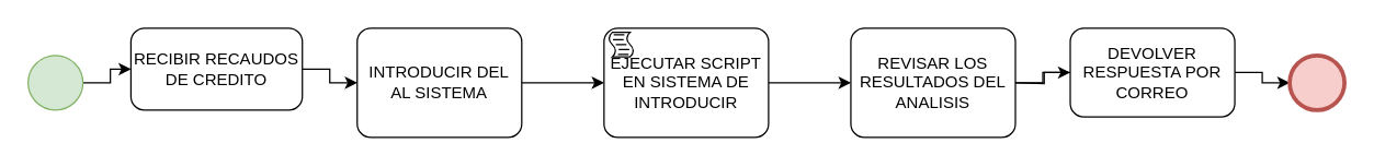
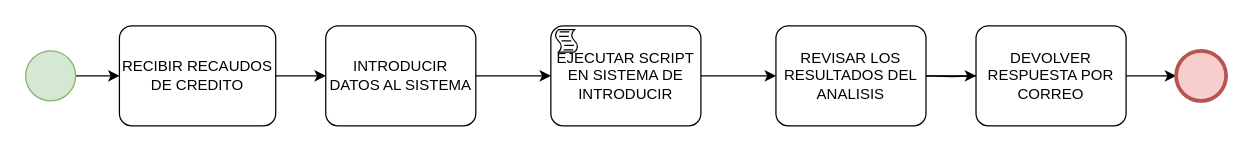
  <mxCell id="0" />
  <mxCell id="1" parent="0" />
  <mxCell id="2" value="" style="edgeStyle=orthogonalEdgeStyle;rounded=0;orthogonalLoop=1;jettySize=auto;html=1;" edge="1" parent="1" source="3" target="5"><mxGeometry relative="1" as="geometry" /></mxCell>
  <mxCell id="3" value="" style="points=[[0.145,0.145,0],[0.5,0,0],[0.855,0.145,0],[1,0.5,0],[0.855,0.855,0],[0.5,1,0],[0.145,0.855,0],[0,0.5,0]];shape=mxgraph.bpmn.event;html=1;verticalLabelPosition=bottom;labelBackgroundColor=#ffffff;verticalAlign=top;align=center;perimeter=ellipsePerimeter;outlineConnect=0;aspect=fixed;outline=standard;symbol=general;fillColor=#d5e8d4;strokeColor=#82b366;" vertex="1" parent="1"><mxGeometry x="20" y="40" width="40" height="40" as="geometry" /></mxCell>
  <mxCell id="4" value="" style="edgeStyle=orthogonalEdgeStyle;rounded=0;orthogonalLoop=1;jettySize=auto;html=1;" edge="1" parent="1" source="5" target="7"><mxGeometry relative="1" as="geometry" /></mxCell>
- <mxCell id="5" value="RECIBIR RECAUDOS DE CREDITO" style="points=[[0.25,0,0],[0.5,0,0],[0.75,0,0],[1,0.25,0],[1,0.5,0],[1,0.75,0],[0.75,1,0],[0.5,1,0],[0.25,1,0],[0,0.75,0],[0,0.5,0],[0,0.25,0]];shape=mxgraph.bpmn.task;whiteSpace=wrap;rectStyle=rounded;size=10;taskMarker=abstract;" vertex="1" parent="1"><mxGeometry x="95" y="20" width="125" height="60" as="geometry" /></mxCell>
+ <mxCell id="5" value="RECIBIR RECAUDOS DE CREDITO" style="points=[[0.25,0,0],[0.5,0,0],[0.75,0,0],[1,0.25,0],[1,0.5,0],[1,0.75,0],[0.75,1,0],[0.5,1,0],[0.25,1,0],[0,0.75,0],[0,0.5,0],[0,0.25,0]];shape=mxgraph.bpmn.task;whiteSpace=wrap;rectStyle=rounded;size=10;taskMarker=abstract;" vertex="1" parent="1"><mxGeometry x="95" y="20" width="125" height="80" as="geometry" /></mxCell>
  <mxCell id="6" value="" style="edgeStyle=orthogonalEdgeStyle;rounded=0;orthogonalLoop=1;jettySize=auto;html=1;" edge="1" parent="1" source="7"><mxGeometry relative="1" as="geometry"><mxPoint x="440" y="60" as="targetPoint" /></mxGeometry></mxCell>
- <mxCell id="7" value="INTRODUCIR DEL AL SISTEMA" style="points=[[0.25,0,0],[0.5,0,0],[0.75,0,0],[1,0.25,0],[1,0.5,0],[1,0.75,0],[0.75,1,0],[0.5,1,0],[0.25,1,0],[0,0.75,0],[0,0.5,0],[0,0.25,0]];shape=mxgraph.bpmn.task;whiteSpace=wrap;rectStyle=rounded;size=10;taskMarker=abstract;" vertex="1" parent="1"><mxGeometry x="260" y="20" width="120" height="80" as="geometry" /></mxCell>
+ <mxCell id="7" value="INTRODUCIR DATOS AL SISTEMA" style="points=[[0.25,0,0],[0.5,0,0],[0.75,0,0],[1,0.25,0],[1,0.5,0],[1,0.75,0],[0.75,1,0],[0.5,1,0],[0.25,1,0],[0,0.75,0],[0,0.5,0],[0,0.25,0]];shape=mxgraph.bpmn.task;whiteSpace=wrap;rectStyle=rounded;size=10;taskMarker=abstract;" vertex="1" parent="1"><mxGeometry x="260" y="20" width="120" height="80" as="geometry" /></mxCell>
  <mxCell id="8" value="" style="edgeStyle=orthogonalEdgeStyle;rounded=0;orthogonalLoop=1;jettySize=auto;html=1;startArrow=none;" edge="1" parent="1" source="12" target="9"><mxGeometry relative="1" as="geometry"><mxPoint x="740" y="60" as="sourcePoint" /></mxGeometry></mxCell>
  <mxCell id="9" value="" style="points=[[0.145,0.145,0],[0.5,0,0],[0.855,0.145,0],[1,0.5,0],[0.855,0.855,0],[0.5,1,0],[0.145,0.855,0],[0,0.5,0]];shape=mxgraph.bpmn.event;html=1;verticalLabelPosition=bottom;labelBackgroundColor=#ffffff;verticalAlign=top;align=center;perimeter=ellipsePerimeter;outlineConnect=0;aspect=fixed;outline=end;symbol=terminate2;fillColor=#f8cecc;strokeColor=#b85450;" vertex="1" parent="1"><mxGeometry x="940" y="40" width="40" height="40" as="geometry" /></mxCell>
  <mxCell id="10" value="" style="edgeStyle=orthogonalEdgeStyle;rounded=0;orthogonalLoop=1;jettySize=auto;html=1;" edge="1" parent="1"><mxGeometry relative="1" as="geometry"><mxPoint x="560" y="60" as="sourcePoint" /><mxPoint x="620" y="60" as="targetPoint" /></mxGeometry></mxCell>
  <mxCell id="11" value="EJECUTAR SCRIPT EN SISTEMA DE INTRODUCIR" style="points=[[0.25,0,0],[0.5,0,0],[0.75,0,0],[1,0.25,0],[1,0.5,0],[1,0.75,0],[0.75,1,0],[0.5,1,0],[0.25,1,0],[0,0.75,0],[0,0.5,0],[0,0.25,0]];shape=mxgraph.bpmn.task;whiteSpace=wrap;rectStyle=rounded;size=10;taskMarker=script;" vertex="1" parent="1"><mxGeometry x="440" y="20" width="120" height="80" as="geometry" /></mxCell>
- <mxCell id="12" value="DEVOLVER RESPUESTA POR CORREO" style="points=[[0.25,0,0],[0.5,0,0],[0.75,0,0],[1,0.25,0],[1,0.5,0],[1,0.75,0],[0.75,1,0],[0.5,1,0],[0.25,1,0],[0,0.75,0],[0,0.5,0],[0,0.25,0]];shape=mxgraph.bpmn.task;whiteSpace=wrap;rectStyle=rounded;size=10;taskMarker=abstract;" vertex="1" parent="1"><mxGeometry x="780" y="20" width="120" height="65" as="geometry" /></mxCell>
+ <mxCell id="12" value="DEVOLVER RESPUESTA POR CORREO" style="points=[[0.25,0,0],[0.5,0,0],[0.75,0,0],[1,0.25,0],[1,0.5,0],[1,0.75,0],[0.75,1,0],[0.5,1,0],[0.25,1,0],[0,0.75,0],[0,0.5,0],[0,0.25,0]];shape=mxgraph.bpmn.task;whiteSpace=wrap;rectStyle=rounded;size=10;taskMarker=abstract;" vertex="1" parent="1"><mxGeometry x="780" y="20" width="120" height="80" as="geometry" /></mxCell>
  <mxCell id="13" value="" style="edgeStyle=orthogonalEdgeStyle;rounded=0;orthogonalLoop=1;jettySize=auto;html=1;endArrow=none;" edge="1" parent="1" target="12"><mxGeometry relative="1" as="geometry"><mxPoint x="740" y="60" as="sourcePoint" /><mxPoint x="940" y="60" as="targetPoint" /></mxGeometry></mxCell>
  <mxCell id="14" value="" style="edgeStyle=orthogonalEdgeStyle;rounded=0;orthogonalLoop=1;jettySize=auto;html=1;" edge="1" parent="1" source="15" target="12"><mxGeometry relative="1" as="geometry" /></mxCell>
  <mxCell id="15" value="REVISAR LOS RESULTADOS DEL ANALISIS" style="points=[[0.25,0,0],[0.5,0,0],[0.75,0,0],[1,0.25,0],[1,0.5,0],[1,0.75,0],[0.75,1,0],[0.5,1,0],[0.25,1,0],[0,0.75,0],[0,0.5,0],[0,0.25,0]];shape=mxgraph.bpmn.task;whiteSpace=wrap;rectStyle=rounded;size=10;taskMarker=abstract;" vertex="1" parent="1"><mxGeometry x="620" y="20" width="120" height="80" as="geometry" /></mxCell>
